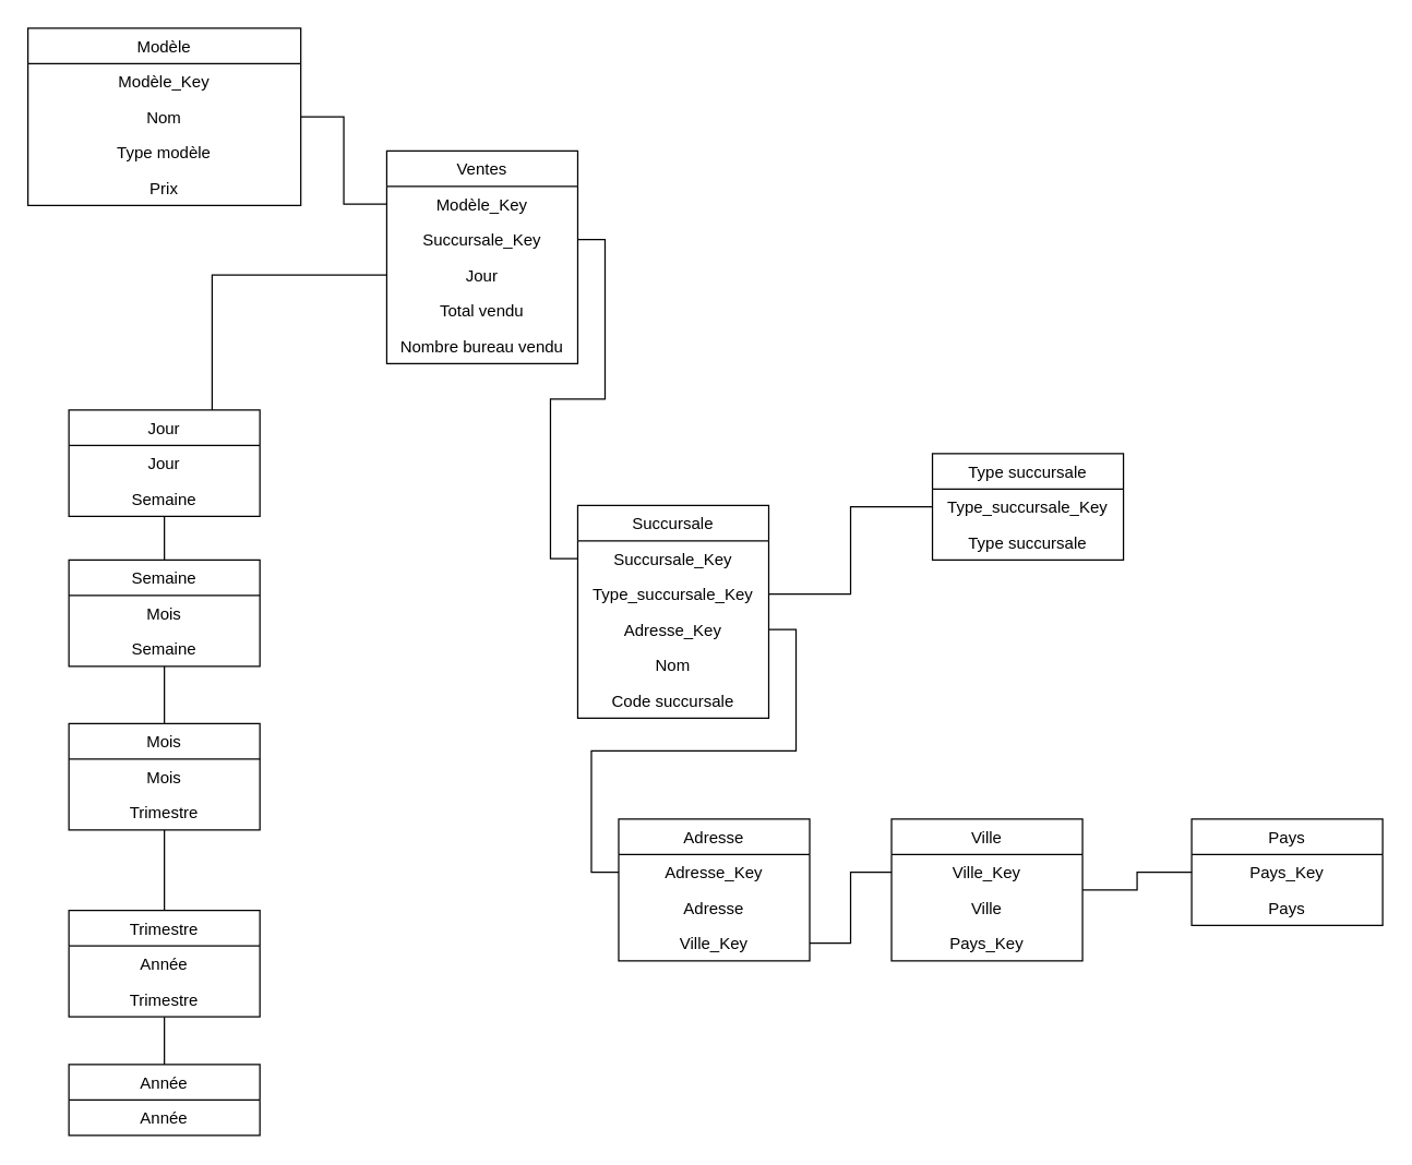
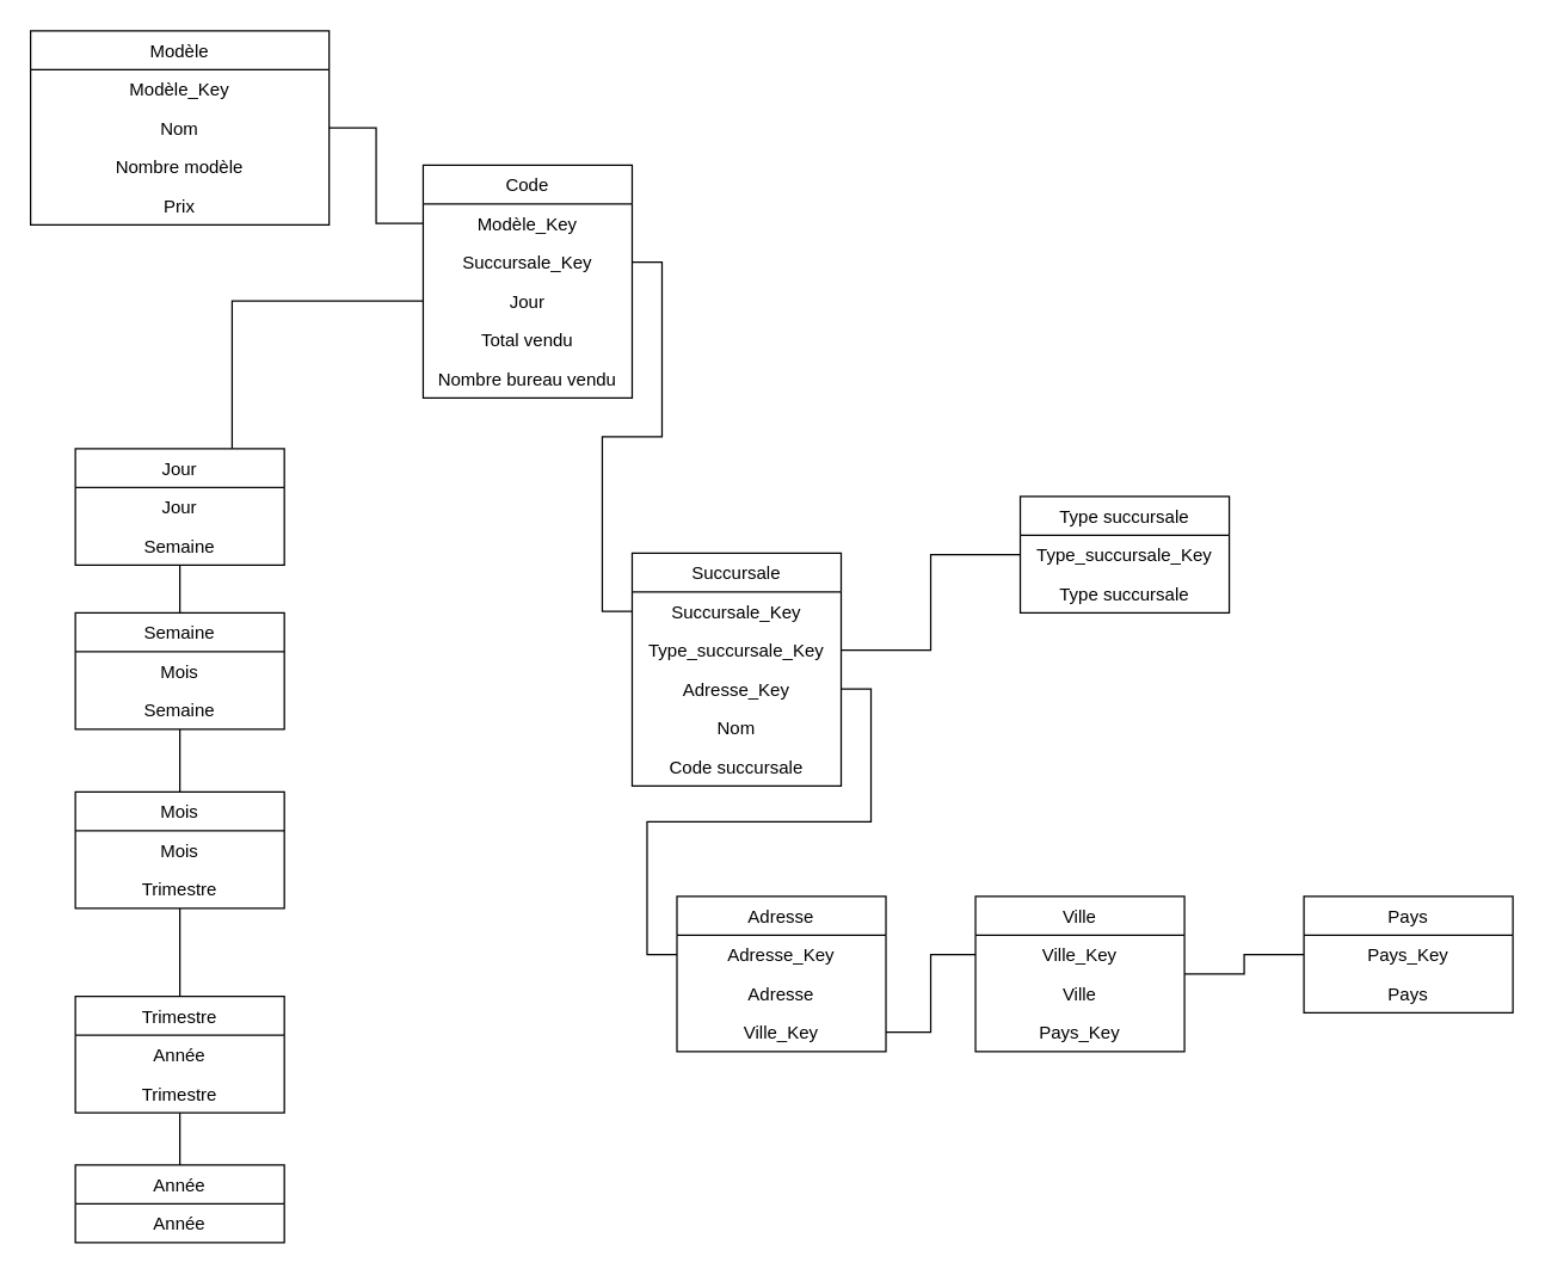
  <mxCell id="0" />
  <mxCell id="1" parent="0" />
  <mxCell id="2" value="" style="edgeStyle=orthogonalEdgeStyle;rounded=0;orthogonalLoop=1;jettySize=auto;html=1;endArrow=none;endFill=0;" parent="1" source="4" target="8" edge="1"><mxGeometry relative="1" as="geometry" /></mxCell>
  <mxCell id="3" value="" style="edgeStyle=orthogonalEdgeStyle;rounded=0;orthogonalLoop=1;jettySize=auto;html=1;endArrow=none;endFill=0;" parent="1" source="4" target="19" edge="1"><mxGeometry relative="1" as="geometry" /></mxCell>
  <mxCell id="4" value="Mois" style="swimlane;fontStyle=0;childLayout=stackLayout;horizontal=1;startSize=26;fillColor=none;horizontalStack=0;resizeParent=1;resizeParentMax=0;resizeLast=0;collapsible=1;marginBottom=0;align=center;" parent="1" vertex="1"><mxGeometry x="50" y="530" width="140" height="78" as="geometry"><mxRectangle x="344" y="210" width="90" height="26" as="alternateBounds" /></mxGeometry></mxCell>
  <mxCell id="5" value="Mois" style="text;strokeColor=none;fillColor=none;align=center;verticalAlign=top;spacingLeft=4;spacingRight=4;overflow=hidden;rotatable=0;points=[[0,0.5],[1,0.5]];portConstraint=eastwest;" parent="4" vertex="1"><mxGeometry y="26" width="140" height="26" as="geometry" /></mxCell>
  <mxCell id="6" value="Trimestre" style="text;strokeColor=none;fillColor=none;align=center;verticalAlign=top;spacingLeft=4;spacingRight=4;overflow=hidden;rotatable=0;points=[[0,0.5],[1,0.5]];portConstraint=eastwest;" parent="4" vertex="1"><mxGeometry y="52" width="140" height="26" as="geometry" /></mxCell>
  <mxCell id="7" value="" style="edgeStyle=orthogonalEdgeStyle;rounded=0;orthogonalLoop=1;jettySize=auto;html=1;endArrow=none;endFill=0;" parent="1" source="8" target="11" edge="1"><mxGeometry relative="1" as="geometry" /></mxCell>
  <mxCell id="8" value="Trimestre" style="swimlane;fontStyle=0;childLayout=stackLayout;horizontal=1;startSize=26;fillColor=none;horizontalStack=0;resizeParent=1;resizeParentMax=0;resizeLast=0;collapsible=1;marginBottom=0;align=center;" parent="1" vertex="1"><mxGeometry x="50" y="667" width="140" height="78" as="geometry"><mxRectangle x="344" y="210" width="90" height="26" as="alternateBounds" /></mxGeometry></mxCell>
  <mxCell id="9" value="Année" style="text;strokeColor=none;fillColor=none;align=center;verticalAlign=top;spacingLeft=4;spacingRight=4;overflow=hidden;rotatable=0;points=[[0,0.5],[1,0.5]];portConstraint=eastwest;" parent="8" vertex="1"><mxGeometry y="26" width="140" height="26" as="geometry" /></mxCell>
  <mxCell id="10" value="Trimestre" style="text;strokeColor=none;fillColor=none;align=center;verticalAlign=top;spacingLeft=4;spacingRight=4;overflow=hidden;rotatable=0;points=[[0,0.5],[1,0.5]];portConstraint=eastwest;" parent="8" vertex="1"><mxGeometry y="52" width="140" height="26" as="geometry" /></mxCell>
  <mxCell id="11" value="Année" style="swimlane;fontStyle=0;childLayout=stackLayout;horizontal=1;startSize=26;fillColor=none;horizontalStack=0;resizeParent=1;resizeParentMax=0;resizeLast=0;collapsible=1;marginBottom=0;align=center;" parent="1" vertex="1"><mxGeometry x="50" y="780" width="140" height="52" as="geometry"><mxRectangle x="344" y="210" width="90" height="26" as="alternateBounds" /></mxGeometry></mxCell>
  <mxCell id="12" value="Année" style="text;strokeColor=none;fillColor=none;align=center;verticalAlign=top;spacingLeft=4;spacingRight=4;overflow=hidden;rotatable=0;points=[[0,0.5],[1,0.5]];portConstraint=eastwest;" parent="11" vertex="1"><mxGeometry y="26" width="140" height="26" as="geometry" /></mxCell>
  <mxCell id="13" value="Modèle" style="swimlane;fontStyle=0;childLayout=stackLayout;horizontal=1;startSize=26;fillColor=none;horizontalStack=0;resizeParent=1;resizeParentMax=0;resizeLast=0;collapsible=1;marginBottom=0;align=center;" parent="1" vertex="1"><mxGeometry x="20" y="20" width="200" height="130" as="geometry" /></mxCell>
  <mxCell id="14" value="Modèle_Key" style="text;strokeColor=none;fillColor=none;align=center;verticalAlign=top;spacingLeft=4;spacingRight=4;overflow=hidden;rotatable=0;points=[[0,0.5],[1,0.5]];portConstraint=eastwest;" parent="13" vertex="1"><mxGeometry y="26" width="200" height="26" as="geometry" /></mxCell>
  <mxCell id="15" value="Nom" style="text;strokeColor=none;fillColor=none;align=center;verticalAlign=top;spacingLeft=4;spacingRight=4;overflow=hidden;rotatable=0;points=[[0,0.5],[1,0.5]];portConstraint=eastwest;" parent="13" vertex="1"><mxGeometry y="52" width="200" height="26" as="geometry" /></mxCell>
- <mxCell id="16" value="Type modèle" style="text;strokeColor=none;fillColor=none;align=center;verticalAlign=top;spacingLeft=4;spacingRight=4;overflow=hidden;rotatable=0;points=[[0,0.5],[1,0.5]];portConstraint=eastwest;" parent="13" vertex="1"><mxGeometry y="78" width="200" height="26" as="geometry" /></mxCell>
+ <mxCell id="16" value="Nombre modèle" style="text;strokeColor=none;fillColor=none;align=center;verticalAlign=top;spacingLeft=4;spacingRight=4;overflow=hidden;rotatable=0;points=[[0,0.5],[1,0.5]];portConstraint=eastwest;" parent="13" vertex="1"><mxGeometry y="78" width="200" height="26" as="geometry" /></mxCell>
  <mxCell id="17" value="Prix" style="text;strokeColor=none;fillColor=none;align=center;verticalAlign=top;spacingLeft=4;spacingRight=4;overflow=hidden;rotatable=0;points=[[0,0.5],[1,0.5]];portConstraint=eastwest;" parent="13" vertex="1"><mxGeometry y="104" width="200" height="26" as="geometry" /></mxCell>
  <mxCell id="18" value="" style="edgeStyle=orthogonalEdgeStyle;rounded=0;orthogonalLoop=1;jettySize=auto;html=1;endArrow=none;endFill=0;" parent="1" source="19" target="23" edge="1"><mxGeometry relative="1" as="geometry" /></mxCell>
  <mxCell id="19" value="Semaine" style="swimlane;fontStyle=0;childLayout=stackLayout;horizontal=1;startSize=26;fillColor=none;horizontalStack=0;resizeParent=1;resizeParentMax=0;resizeLast=0;collapsible=1;marginBottom=0;align=center;" parent="1" vertex="1"><mxGeometry x="50" y="410" width="140" height="78" as="geometry"><mxRectangle x="344" y="210" width="90" height="26" as="alternateBounds" /></mxGeometry></mxCell>
  <mxCell id="20" value="Mois" style="text;strokeColor=none;fillColor=none;align=center;verticalAlign=top;spacingLeft=4;spacingRight=4;overflow=hidden;rotatable=0;points=[[0,0.5],[1,0.5]];portConstraint=eastwest;" parent="19" vertex="1"><mxGeometry y="26" width="140" height="26" as="geometry" /></mxCell>
  <mxCell id="21" value="Semaine" style="text;strokeColor=none;fillColor=none;align=center;verticalAlign=top;spacingLeft=4;spacingRight=4;overflow=hidden;rotatable=0;points=[[0,0.5],[1,0.5]];portConstraint=eastwest;" parent="19" vertex="1"><mxGeometry y="52" width="140" height="26" as="geometry" /></mxCell>
  <mxCell id="22" style="edgeStyle=orthogonalEdgeStyle;rounded=0;orthogonalLoop=1;jettySize=auto;html=1;exitX=0.75;exitY=0;exitDx=0;exitDy=0;endArrow=none;endFill=0;entryX=0;entryY=0.5;entryDx=0;entryDy=0;" parent="1" source="23" target="29" edge="1"><mxGeometry relative="1" as="geometry" /></mxCell>
  <mxCell id="23" value="Jour" style="swimlane;fontStyle=0;childLayout=stackLayout;horizontal=1;startSize=26;fillColor=none;horizontalStack=0;resizeParent=1;resizeParentMax=0;resizeLast=0;collapsible=1;marginBottom=0;align=center;" parent="1" vertex="1"><mxGeometry x="50" y="300" width="140" height="78" as="geometry"><mxRectangle x="344" y="210" width="90" height="26" as="alternateBounds" /></mxGeometry></mxCell>
  <mxCell id="24" value="Jour" style="text;strokeColor=none;fillColor=none;align=center;verticalAlign=top;spacingLeft=4;spacingRight=4;overflow=hidden;rotatable=0;points=[[0,0.5],[1,0.5]];portConstraint=eastwest;" parent="23" vertex="1"><mxGeometry y="26" width="140" height="26" as="geometry" /></mxCell>
  <mxCell id="25" value="Semaine" style="text;strokeColor=none;fillColor=none;align=center;verticalAlign=top;spacingLeft=4;spacingRight=4;overflow=hidden;rotatable=0;points=[[0,0.5],[1,0.5]];portConstraint=eastwest;" parent="23" vertex="1"><mxGeometry y="52" width="140" height="26" as="geometry" /></mxCell>
- <mxCell id="26" value="Ventes" style="swimlane;fontStyle=0;childLayout=stackLayout;horizontal=1;startSize=26;fillColor=none;horizontalStack=0;resizeParent=1;resizeParentMax=0;resizeLast=0;collapsible=1;marginBottom=0;align=center;" parent="1" vertex="1"><mxGeometry x="283" y="110" width="140" height="156" as="geometry" /></mxCell>
+ <mxCell id="26" value="Code" style="swimlane;fontStyle=0;childLayout=stackLayout;horizontal=1;startSize=26;fillColor=none;horizontalStack=0;resizeParent=1;resizeParentMax=0;resizeLast=0;collapsible=1;marginBottom=0;align=center;" parent="1" vertex="1"><mxGeometry x="283" y="110" width="140" height="156" as="geometry" /></mxCell>
  <mxCell id="27" value="Modèle_Key" style="text;strokeColor=none;fillColor=none;align=center;verticalAlign=top;spacingLeft=4;spacingRight=4;overflow=hidden;rotatable=0;points=[[0,0.5],[1,0.5]];portConstraint=eastwest;" parent="26" vertex="1"><mxGeometry y="26" width="140" height="26" as="geometry" /></mxCell>
  <mxCell id="28" value="Succursale_Key" style="text;strokeColor=none;fillColor=none;align=center;verticalAlign=top;spacingLeft=4;spacingRight=4;overflow=hidden;rotatable=0;points=[[0,0.5],[1,0.5]];portConstraint=eastwest;" parent="26" vertex="1"><mxGeometry y="52" width="140" height="26" as="geometry" /></mxCell>
  <mxCell id="29" value="Jour" style="text;strokeColor=none;fillColor=none;align=center;verticalAlign=top;spacingLeft=4;spacingRight=4;overflow=hidden;rotatable=0;points=[[0,0.5],[1,0.5]];portConstraint=eastwest;" parent="26" vertex="1"><mxGeometry y="78" width="140" height="26" as="geometry" /></mxCell>
  <mxCell id="30" value="Total vendu" style="text;strokeColor=none;fillColor=none;align=center;verticalAlign=top;spacingLeft=4;spacingRight=4;overflow=hidden;rotatable=0;points=[[0,0.5],[1,0.5]];portConstraint=eastwest;" parent="26" vertex="1"><mxGeometry y="104" width="140" height="26" as="geometry" /></mxCell>
  <mxCell id="31" value="Nombre bureau vendu" style="text;strokeColor=none;fillColor=none;align=center;verticalAlign=top;spacingLeft=4;spacingRight=4;overflow=hidden;rotatable=0;points=[[0,0.5],[1,0.5]];portConstraint=eastwest;" parent="26" vertex="1"><mxGeometry y="130" width="140" height="26" as="geometry" /></mxCell>
  <mxCell id="32" value="" style="edgeStyle=orthogonalEdgeStyle;rounded=0;orthogonalLoop=1;jettySize=auto;html=1;endArrow=none;endFill=0;exitX=1;exitY=0.5;exitDx=0;exitDy=0;entryX=0;entryY=0.5;entryDx=0;entryDy=0;" edge="1" parent="1" source="35" target="42"><mxGeometry relative="1" as="geometry" /></mxCell>
  <mxCell id="33" value="Succursale" style="swimlane;fontStyle=0;childLayout=stackLayout;horizontal=1;startSize=26;fillColor=none;horizontalStack=0;resizeParent=1;resizeParentMax=0;resizeLast=0;collapsible=1;marginBottom=0;align=center;" parent="1" vertex="1"><mxGeometry x="423" y="370" width="140" height="156" as="geometry" /></mxCell>
  <mxCell id="34" value="Succursale_Key" style="text;strokeColor=none;fillColor=none;align=center;verticalAlign=top;spacingLeft=4;spacingRight=4;overflow=hidden;rotatable=0;points=[[0,0.5],[1,0.5]];portConstraint=eastwest;" parent="33" vertex="1"><mxGeometry y="26" width="140" height="26" as="geometry" /></mxCell>
  <mxCell id="35" value="Type_succursale_Key" style="text;strokeColor=none;fillColor=none;align=center;verticalAlign=top;spacingLeft=4;spacingRight=4;overflow=hidden;rotatable=0;points=[[0,0.5],[1,0.5]];portConstraint=eastwest;" parent="33" vertex="1"><mxGeometry y="52" width="140" height="26" as="geometry" /></mxCell>
  <mxCell id="36" value="Adresse_Key" style="text;strokeColor=none;fillColor=none;align=center;verticalAlign=top;spacingLeft=4;spacingRight=4;overflow=hidden;rotatable=0;points=[[0,0.5],[1,0.5]];portConstraint=eastwest;" parent="33" vertex="1"><mxGeometry y="78" width="140" height="26" as="geometry" /></mxCell>
  <mxCell id="37" value="Nom" style="text;strokeColor=none;fillColor=none;align=center;verticalAlign=top;spacingLeft=4;spacingRight=4;overflow=hidden;rotatable=0;points=[[0,0.5],[1,0.5]];portConstraint=eastwest;" parent="33" vertex="1"><mxGeometry y="104" width="140" height="26" as="geometry" /></mxCell>
  <mxCell id="38" value="Code succursale&#10;" style="text;strokeColor=none;fillColor=none;align=center;verticalAlign=top;spacingLeft=4;spacingRight=4;overflow=hidden;rotatable=0;points=[[0,0.5],[1,0.5]];portConstraint=eastwest;" parent="33" vertex="1"><mxGeometry y="130" width="140" height="26" as="geometry" /></mxCell>
  <mxCell id="39" style="edgeStyle=orthogonalEdgeStyle;rounded=0;orthogonalLoop=1;jettySize=auto;html=1;exitX=0;exitY=0.5;exitDx=0;exitDy=0;endArrow=none;endFill=0;" parent="1" source="27" target="13" edge="1"><mxGeometry relative="1" as="geometry" /></mxCell>
  <mxCell id="40" style="edgeStyle=orthogonalEdgeStyle;rounded=0;orthogonalLoop=1;jettySize=auto;html=1;exitX=0;exitY=0.5;exitDx=0;exitDy=0;endArrow=none;endFill=0;entryX=1;entryY=0.5;entryDx=0;entryDy=0;" parent="1" source="34" target="28" edge="1"><mxGeometry relative="1" as="geometry" /></mxCell>
  <mxCell id="41" value="Type succursale" style="swimlane;fontStyle=0;childLayout=stackLayout;horizontal=1;startSize=26;fillColor=none;horizontalStack=0;resizeParent=1;resizeParentMax=0;resizeLast=0;collapsible=1;marginBottom=0;align=center;" vertex="1" parent="1"><mxGeometry x="683" y="332" width="140" height="78" as="geometry" /></mxCell>
  <mxCell id="42" value="Type_succursale_Key" style="text;strokeColor=none;fillColor=none;align=center;verticalAlign=top;spacingLeft=4;spacingRight=4;overflow=hidden;rotatable=0;points=[[0,0.5],[1,0.5]];portConstraint=eastwest;" vertex="1" parent="41"><mxGeometry y="26" width="140" height="26" as="geometry" /></mxCell>
  <mxCell id="43" value="Type succursale" style="text;strokeColor=none;fillColor=none;align=center;verticalAlign=top;spacingLeft=4;spacingRight=4;overflow=hidden;rotatable=0;points=[[0,0.5],[1,0.5]];portConstraint=eastwest;" vertex="1" parent="41"><mxGeometry y="52" width="140" height="26" as="geometry" /></mxCell>
  <mxCell id="44" value="" style="edgeStyle=orthogonalEdgeStyle;rounded=0;orthogonalLoop=1;jettySize=auto;html=1;endArrow=none;endFill=0;" edge="1" parent="1" source="45" target="49"><mxGeometry relative="1" as="geometry" /></mxCell>
  <mxCell id="45" value="Ville" style="swimlane;fontStyle=0;childLayout=stackLayout;horizontal=1;startSize=26;fillColor=none;horizontalStack=0;resizeParent=1;resizeParentMax=0;resizeLast=0;collapsible=1;marginBottom=0;align=center;" vertex="1" parent="1"><mxGeometry x="653" y="600" width="140" height="104" as="geometry" /></mxCell>
  <mxCell id="46" value="Ville_Key" style="text;strokeColor=none;fillColor=none;align=center;verticalAlign=top;spacingLeft=4;spacingRight=4;overflow=hidden;rotatable=0;points=[[0,0.5],[1,0.5]];portConstraint=eastwest;" vertex="1" parent="45"><mxGeometry y="26" width="140" height="26" as="geometry" /></mxCell>
  <mxCell id="47" value="Ville" style="text;strokeColor=none;fillColor=none;align=center;verticalAlign=top;spacingLeft=4;spacingRight=4;overflow=hidden;rotatable=0;points=[[0,0.5],[1,0.5]];portConstraint=eastwest;" vertex="1" parent="45"><mxGeometry y="52" width="140" height="26" as="geometry" /></mxCell>
  <mxCell id="48" value="Pays_Key" style="text;strokeColor=none;fillColor=none;align=center;verticalAlign=top;spacingLeft=4;spacingRight=4;overflow=hidden;rotatable=0;points=[[0,0.5],[1,0.5]];portConstraint=eastwest;" vertex="1" parent="45"><mxGeometry y="78" width="140" height="26" as="geometry" /></mxCell>
  <mxCell id="49" value="Pays" style="swimlane;fontStyle=0;childLayout=stackLayout;horizontal=1;startSize=26;fillColor=none;horizontalStack=0;resizeParent=1;resizeParentMax=0;resizeLast=0;collapsible=1;marginBottom=0;align=center;" vertex="1" parent="1"><mxGeometry x="873" y="600" width="140" height="78" as="geometry" /></mxCell>
  <mxCell id="50" value="Pays_Key" style="text;strokeColor=none;fillColor=none;align=center;verticalAlign=top;spacingLeft=4;spacingRight=4;overflow=hidden;rotatable=0;points=[[0,0.5],[1,0.5]];portConstraint=eastwest;" vertex="1" parent="49"><mxGeometry y="26" width="140" height="26" as="geometry" /></mxCell>
  <mxCell id="51" value="Pays" style="text;strokeColor=none;fillColor=none;align=center;verticalAlign=top;spacingLeft=4;spacingRight=4;overflow=hidden;rotatable=0;points=[[0,0.5],[1,0.5]];portConstraint=eastwest;" vertex="1" parent="49"><mxGeometry y="52" width="140" height="26" as="geometry" /></mxCell>
  <mxCell id="52" value="Adresse" style="swimlane;fontStyle=0;childLayout=stackLayout;horizontal=1;startSize=26;fillColor=none;horizontalStack=0;resizeParent=1;resizeParentMax=0;resizeLast=0;collapsible=1;marginBottom=0;align=center;" vertex="1" parent="1"><mxGeometry x="453" y="600" width="140" height="104" as="geometry" /></mxCell>
  <mxCell id="53" value="Adresse_Key" style="text;strokeColor=none;fillColor=none;align=center;verticalAlign=top;spacingLeft=4;spacingRight=4;overflow=hidden;rotatable=0;points=[[0,0.5],[1,0.5]];portConstraint=eastwest;" vertex="1" parent="52"><mxGeometry y="26" width="140" height="26" as="geometry" /></mxCell>
  <mxCell id="54" value="Adresse" style="text;strokeColor=none;fillColor=none;align=center;verticalAlign=top;spacingLeft=4;spacingRight=4;overflow=hidden;rotatable=0;points=[[0,0.5],[1,0.5]];portConstraint=eastwest;" vertex="1" parent="52"><mxGeometry y="52" width="140" height="26" as="geometry" /></mxCell>
  <mxCell id="55" value="Ville_Key" style="text;strokeColor=none;fillColor=none;align=center;verticalAlign=top;spacingLeft=4;spacingRight=4;overflow=hidden;rotatable=0;points=[[0,0.5],[1,0.5]];portConstraint=eastwest;" vertex="1" parent="52"><mxGeometry y="78" width="140" height="26" as="geometry" /></mxCell>
  <mxCell id="56" style="edgeStyle=orthogonalEdgeStyle;rounded=0;orthogonalLoop=1;jettySize=auto;html=1;exitX=1;exitY=0.5;exitDx=0;exitDy=0;entryX=0;entryY=0.5;entryDx=0;entryDy=0;endArrow=none;endFill=0;" edge="1" parent="1" source="55" target="46"><mxGeometry relative="1" as="geometry" /></mxCell>
  <mxCell id="57" style="edgeStyle=orthogonalEdgeStyle;rounded=0;orthogonalLoop=1;jettySize=auto;html=1;exitX=0;exitY=0.5;exitDx=0;exitDy=0;entryX=1;entryY=0.5;entryDx=0;entryDy=0;endArrow=none;endFill=0;" edge="1" parent="1" source="53" target="36"><mxGeometry relative="1" as="geometry" /></mxCell>
